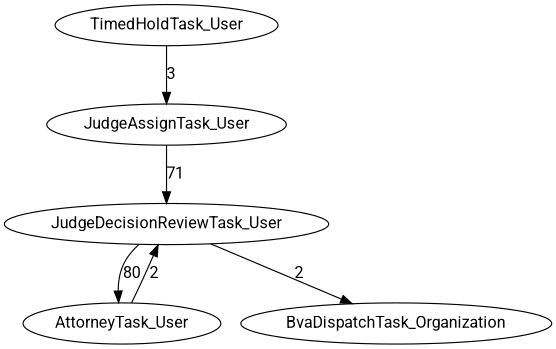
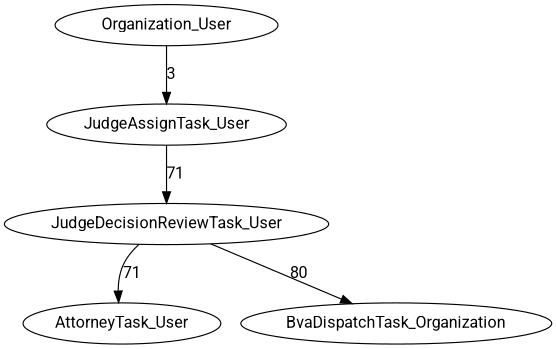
  digraph {
    fontname=Roboto
    rankdir=TB
    node [fontname=Roboto]
    edge [fontname=Roboto]
    JudgeDecisionReviewTask_User
    AttorneyTask_User
    BvaDispatchTask_Organization
    JudgeAssignTask_User
-   TimedHoldTask_User
-   JudgeDecisionReviewTask_User -> AttorneyTask_User [label=80]
-   JudgeDecisionReviewTask_User -> BvaDispatchTask_Organization [label=2]
-   AttorneyTask_User -> JudgeDecisionReviewTask_User [label=2]
+   TimedHoldTask_User [label=Organization_User]
+   JudgeDecisionReviewTask_User -> AttorneyTask_User [label=71]
+   JudgeDecisionReviewTask_User -> BvaDispatchTask_Organization [label=80]
    JudgeAssignTask_User -> JudgeDecisionReviewTask_User [label=71]
    TimedHoldTask_User -> JudgeAssignTask_User [label=3]
  }
